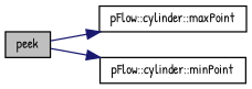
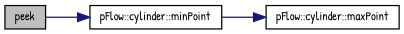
  digraph {
    fontname="Patrick Hand"
    rankdir=LR
    node [color=black fillcolor=white fontname="Patrick Hand" fontsize=10 shape=record style=filled]
    edge [color=midnightblue fontname="Patrick Hand" fontsize=10 labelfontname=Helvetica labelfontsize=10 style=solid]
    n1 [fillcolor=grey75 fontcolor=black height=0.2 label=peek width=0.4]
    n2 [height=0.2 label="pFlow::cylinder::maxPoint" width=0.4]
    n3 [height=0.2 label="pFlow::cylinder::minPoint" width=0.4]
-   n1 -> n2
+   n3 -> n2
    n1 -> n3
  }
